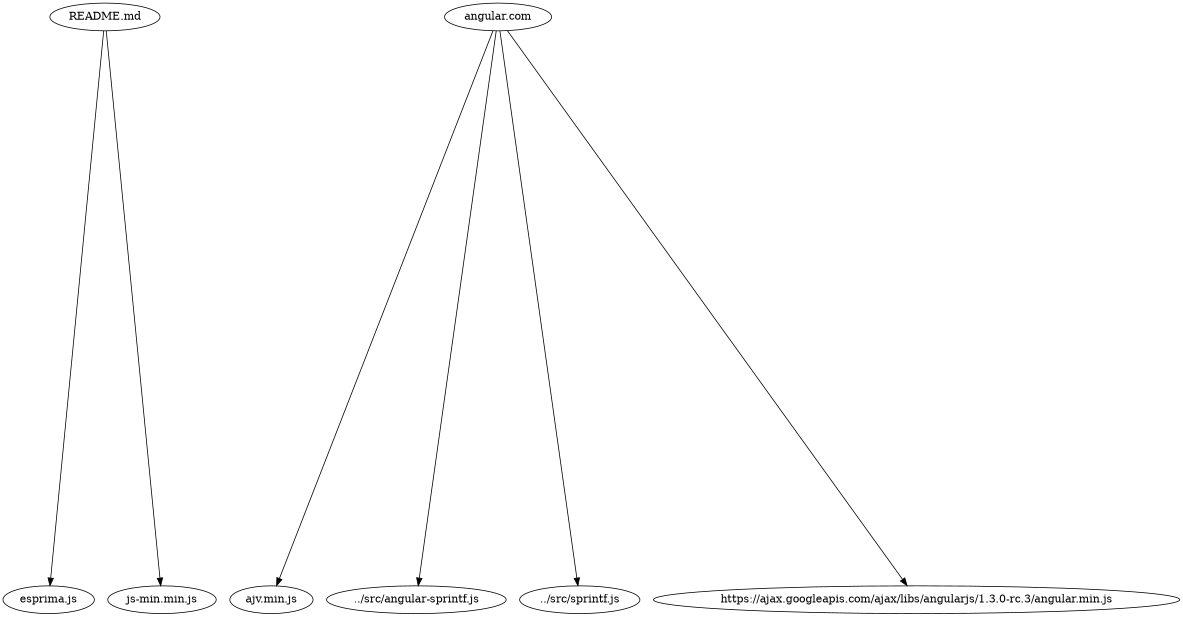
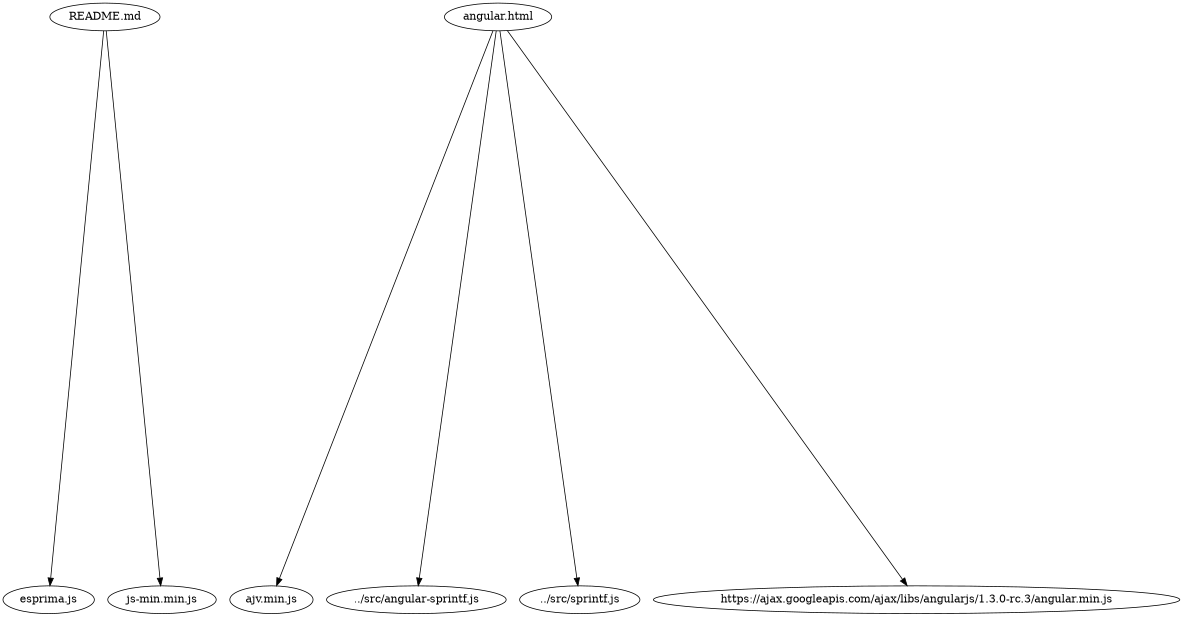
  digraph {
    rankdir=TB
    ranksep=10
    "README.md"
    "esprima.js"
    n3 [label="js-min.min.js"]
-   "angular.html" [label="angular.com"]
+   "angular.html"
    "ajv.min.js"
    "../src/angular-sprintf.js"
    "../src/sprintf.js"
    "https://ajax.googleapis.com/ajax/libs/angularjs/1.3.0-rc.3/angular.min.js"
    "README.md" -> "esprima.js"
    "README.md" -> n3
    "angular.html" -> "ajv.min.js"
    "angular.html" -> "../src/angular-sprintf.js"
    "angular.html" -> "../src/sprintf.js"
    "angular.html" -> "https://ajax.googleapis.com/ajax/libs/angularjs/1.3.0-rc.3/angular.min.js"
  }
